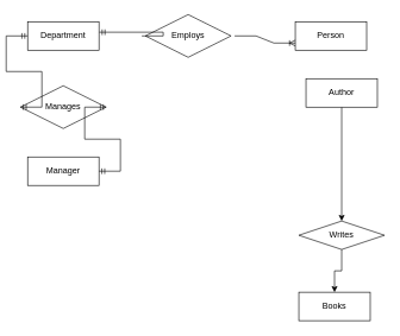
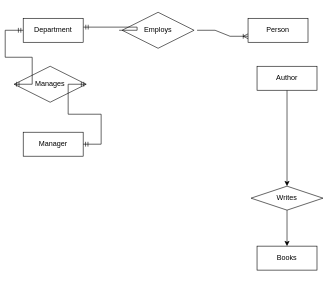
  <mxCell id="0" />
  <mxCell id="1" parent="0" />
  <mxCell id="2" value="Department" style="whiteSpace=wrap;html=1;align=center;" vertex="1" parent="1"><mxGeometry x="30" y="30" width="100" height="40" as="geometry" /></mxCell>
  <mxCell id="3" value="Person" style="whiteSpace=wrap;html=1;align=center;" vertex="1" parent="1"><mxGeometry x="405" y="30" width="100" height="40" as="geometry" /></mxCell>
  <mxCell id="4" value="Manager" style="whiteSpace=wrap;html=1;align=center;" vertex="1" parent="1"><mxGeometry x="30" y="220" width="100" height="40" as="geometry" /></mxCell>
- <mxCell id="5" value="Manages" style="shape=rhombus;perimeter=rhombusPerimeter;whiteSpace=wrap;html=1;align=center;" vertex="1" parent="1"><mxGeometry x="20" y="120" width="120" height="60" as="geometry" /></mxCell>
+ <mxCell id="5" value="Manages" style="shape=rhombus;perimeter=rhombusPerimeter;whiteSpace=wrap;html=1;align=center;" vertex="1" parent="1"><mxGeometry x="15" y="110" width="120" height="60" as="geometry" /></mxCell>
  <mxCell id="6" style="edgeStyle=orthogonalEdgeStyle;rounded=0;orthogonalLoop=1;jettySize=auto;html=1;exitX=0.5;exitY=1;exitDx=0;exitDy=0;entryX=0.5;entryY=0;entryDx=0;entryDy=0;" edge="1" parent="1" source="7" target="10"><mxGeometry relative="1" as="geometry" /></mxCell>
  <mxCell id="7" value="Author" style="whiteSpace=wrap;html=1;align=center;" vertex="1" parent="1"><mxGeometry x="420" y="110" width="100" height="40" as="geometry" /></mxCell>
- <mxCell id="8" value="Books" style="whiteSpace=wrap;html=1;align=center;" vertex="1" parent="1"><mxGeometry x="410" y="410" width="100" height="40" as="geometry" /></mxCell>
+ <mxCell id="8" value="Books" style="whiteSpace=wrap;html=1;align=center;" vertex="1" parent="1"><mxGeometry x="420" y="410" width="100" height="40" as="geometry" /></mxCell>
  <mxCell id="9" style="edgeStyle=orthogonalEdgeStyle;rounded=0;orthogonalLoop=1;jettySize=auto;html=1;entryX=0.5;entryY=0;entryDx=0;entryDy=0;" edge="1" parent="1" source="10" target="8"><mxGeometry relative="1" as="geometry" /></mxCell>
  <mxCell id="10" value="Writes" style="shape=rhombus;perimeter=rhombusPerimeter;whiteSpace=wrap;html=1;align=center;" vertex="1" parent="1"><mxGeometry x="410" y="310" width="120" height="40" as="geometry" /></mxCell>
  <mxCell id="11" value="Employs" style="shape=rhombus;perimeter=rhombusPerimeter;whiteSpace=wrap;html=1;align=center;" vertex="1" parent="1"><mxGeometry x="195" y="20" width="120" height="60" as="geometry" /></mxCell>
  <mxCell id="12" value="" style="edgeStyle=entityRelationEdgeStyle;fontSize=12;html=1;endArrow=ERoneToMany;rounded=0;entryX=0;entryY=0.75;entryDx=0;entryDy=0;" edge="1" parent="1" target="3"><mxGeometry width="100" height="100" relative="1" as="geometry"><mxPoint x="320" y="50" as="sourcePoint" /><mxPoint x="350" y="70" as="targetPoint" /></mxGeometry></mxCell>
  <mxCell id="13" value="" style="edgeStyle=entityRelationEdgeStyle;fontSize=12;html=1;endArrow=ERmandOne;rounded=0;entryX=1.004;entryY=0.369;entryDx=0;entryDy=0;entryPerimeter=0;" edge="1" parent="1" target="2"><mxGeometry width="100" height="100" relative="1" as="geometry"><mxPoint x="190" y="50" as="sourcePoint" /><mxPoint x="350" y="70" as="targetPoint" /></mxGeometry></mxCell>
  <mxCell id="14" value="" style="edgeStyle=entityRelationEdgeStyle;fontSize=12;html=1;endArrow=ERmandOne;startArrow=ERmandOne;rounded=0;exitX=1;exitY=0.5;exitDx=0;exitDy=0;entryX=1;entryY=0.5;entryDx=0;entryDy=0;" edge="1" parent="1" source="4" target="5"><mxGeometry width="100" height="100" relative="1" as="geometry"><mxPoint x="250" y="170" as="sourcePoint" /><mxPoint x="350" y="70" as="targetPoint" /></mxGeometry></mxCell>
  <mxCell id="15" value="" style="edgeStyle=entityRelationEdgeStyle;fontSize=12;html=1;endArrow=ERmandOne;startArrow=ERmandOne;rounded=0;exitX=0;exitY=0.5;exitDx=0;exitDy=0;" edge="1" parent="1" source="5"><mxGeometry width="100" height="100" relative="1" as="geometry"><mxPoint x="-70" y="150" as="sourcePoint" /><mxPoint x="30" y="50" as="targetPoint" /></mxGeometry></mxCell>
